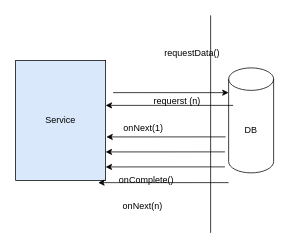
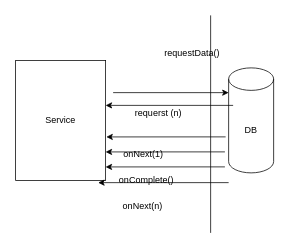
  <mxCell id="0" />
  <mxCell id="1" parent="0" />
- <mxCell id="2" value="Service" style="rounded=0;whiteSpace=wrap;html=1;fillColor=#dae8fc;" vertex="1" parent="1"><mxGeometry x="20" y="80" width="120" height="160" as="geometry" /></mxCell>
+ <mxCell id="2" value="Service" style="rounded=0;whiteSpace=wrap;html=1;" vertex="1" parent="1"><mxGeometry x="20" y="80" width="120" height="160" as="geometry" /></mxCell>
  <mxCell id="3" value="" style="endArrow=none;html=1;rounded=0;" edge="1" parent="1"><mxGeometry width="50" height="50" relative="1" as="geometry"><mxPoint x="280" y="310" as="sourcePoint" /><mxPoint x="280" y="20" as="targetPoint" /></mxGeometry></mxCell>
  <mxCell id="4" value="DB" style="shape=cylinder3;whiteSpace=wrap;html=1;boundedLbl=1;backgroundOutline=1;size=15;" vertex="1" parent="1"><mxGeometry x="304" y="90" width="60" height="140" as="geometry" /></mxCell>
  <mxCell id="5" value="" style="endArrow=classic;html=1;rounded=0;entryX=0;entryY=0.236;entryDx=0;entryDy=0;entryPerimeter=0;" edge="1" parent="1" target="4"><mxGeometry width="50" height="50" relative="1" as="geometry"><mxPoint x="150" y="123" as="sourcePoint" /><mxPoint x="330" y="260" as="targetPoint" /></mxGeometry></mxCell>
  <mxCell id="6" value="requestData()" style="text;html=1;align=center;verticalAlign=middle;resizable=0;points=[];autosize=1;strokeColor=none;fillColor=none;" vertex="1" parent="1"><mxGeometry x="210" y="60" width="90" height="20" as="geometry" /></mxCell>
  <mxCell id="7" value="" style="endArrow=classic;html=1;rounded=0;" edge="1" parent="1"><mxGeometry width="50" height="50" relative="1" as="geometry"><mxPoint x="310" y="140" as="sourcePoint" /><mxPoint x="140" y="140" as="targetPoint" /></mxGeometry></mxCell>
- <mxCell id="8" value="requerst (n)" style="text;html=1;align=center;verticalAlign=middle;resizable=0;points=[];autosize=1;strokeColor=none;fillColor=none;" vertex="1" parent="1"><mxGeometry x="195" y="125" width="80" height="20" as="geometry" /></mxCell>
+ <mxCell id="8" value="requerst (n)" style="text;html=1;align=center;verticalAlign=middle;resizable=0;points=[];autosize=1;strokeColor=none;fillColor=none;" vertex="1" parent="1"><mxGeometry x="170" y="140" width="80" height="20" as="geometry" /></mxCell>
  <mxCell id="9" value="" style="endArrow=classic;html=1;rounded=0;entryX=1.008;entryY=0.638;entryDx=0;entryDy=0;entryPerimeter=0;" edge="1" parent="1" target="2"><mxGeometry width="50" height="50" relative="1" as="geometry"><mxPoint x="300" y="182" as="sourcePoint" /><mxPoint x="330" y="260" as="targetPoint" /></mxGeometry></mxCell>
- <mxCell id="10" value="onNext(1)" style="text;html=1;align=center;verticalAlign=middle;resizable=0;points=[];autosize=1;strokeColor=none;fillColor=none;" vertex="1" parent="1"><mxGeometry x="155" y="160" width="70" height="20" as="geometry" /></mxCell>
+ <mxCell id="10" value="onNext(1)" style="text;html=1;align=center;verticalAlign=middle;resizable=0;points=[];autosize=1;strokeColor=none;fillColor=none;" vertex="1" parent="1"><mxGeometry x="155" y="195" width="70" height="20" as="geometry" /></mxCell>
  <mxCell id="11" value="" style="endArrow=classic;html=1;rounded=0;entryX=1.008;entryY=0.638;entryDx=0;entryDy=0;entryPerimeter=0;" edge="1" parent="1"><mxGeometry width="50" height="50" relative="1" as="geometry"><mxPoint x="299.04" y="202" as="sourcePoint" /><mxPoint x="140" y="202.08" as="targetPoint" /></mxGeometry></mxCell>
  <mxCell id="12" value="" style="endArrow=classic;html=1;rounded=0;entryX=1.008;entryY=0.638;entryDx=0;entryDy=0;entryPerimeter=0;" edge="1" parent="1"><mxGeometry width="50" height="50" relative="1" as="geometry"><mxPoint x="299.04" y="222" as="sourcePoint" /><mxPoint x="140" y="222.08" as="targetPoint" /></mxGeometry></mxCell>
  <mxCell id="13" value="onNext(n)" style="text;html=1;align=center;verticalAlign=middle;resizable=0;points=[];autosize=1;strokeColor=none;fillColor=none;" vertex="1" parent="1"><mxGeometry x="154.04" y="265" width="70" height="20" as="geometry" /></mxCell>
  <mxCell id="14" value="" style="endArrow=classic;html=1;rounded=0;entryX=0.917;entryY=1.019;entryDx=0;entryDy=0;entryPerimeter=0;" edge="1" parent="1" target="2"><mxGeometry width="50" height="50" relative="1" as="geometry"><mxPoint x="304" y="243" as="sourcePoint" /><mxPoint x="144.96" y="252.08" as="targetPoint" /></mxGeometry></mxCell>
  <mxCell id="15" value="onComplete()" style="text;html=1;align=center;verticalAlign=middle;resizable=0;points=[];autosize=1;strokeColor=none;fillColor=none;" vertex="1" parent="1"><mxGeometry x="149" y="230" width="90" height="20" as="geometry" /></mxCell>
